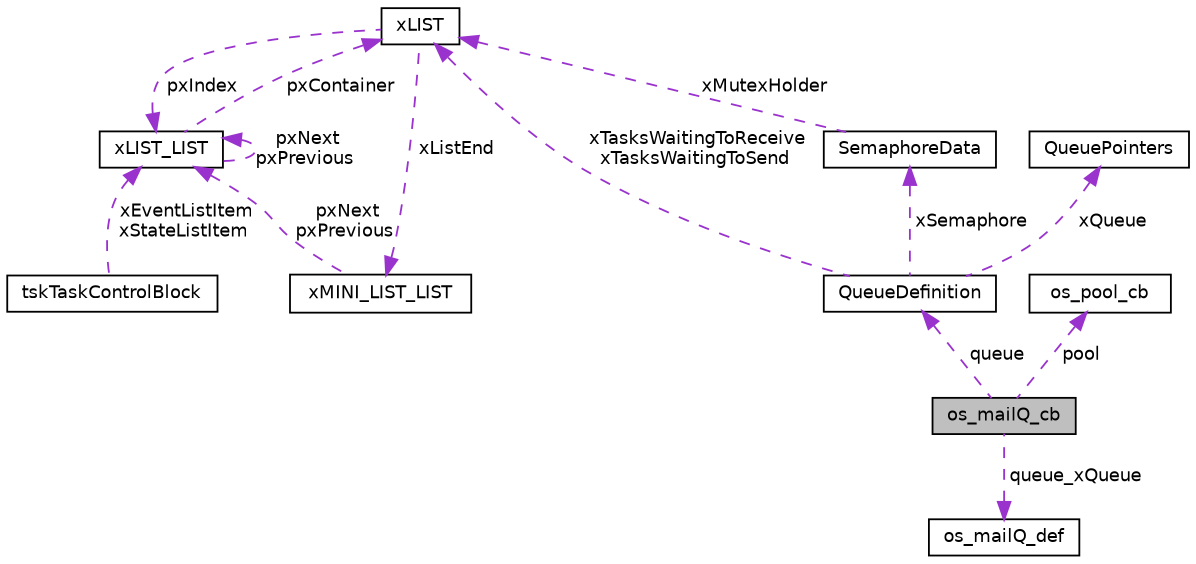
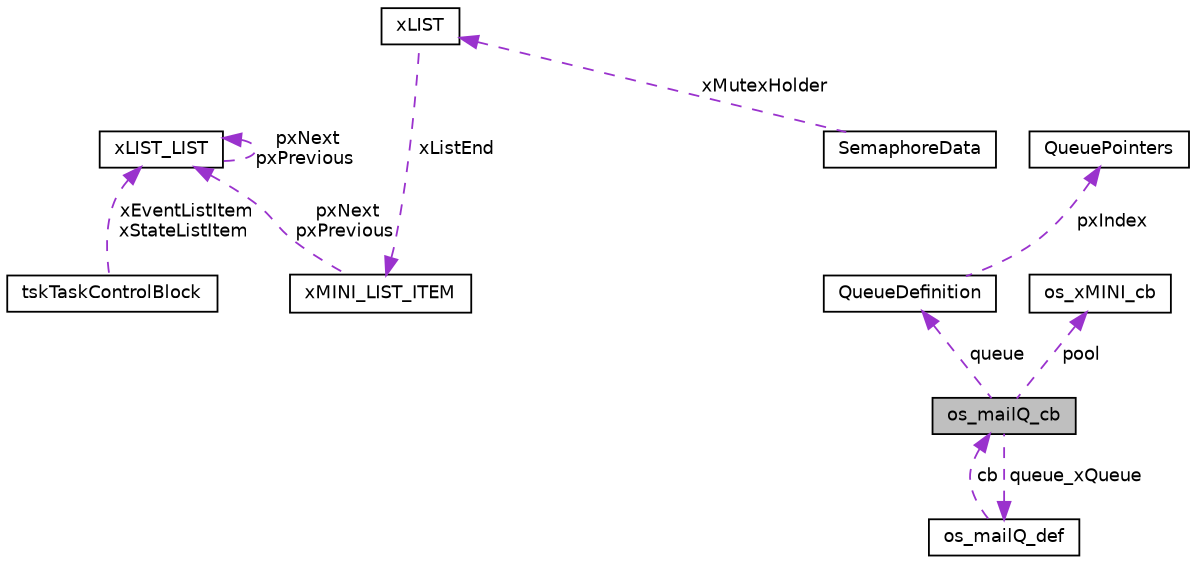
  digraph {
    node [color=black fillcolor=white fontname=Helvetica fontsize=10 shape=record style=filled]
    edge [color=darkorchid3 dir=back fontname=Helvetica fontsize=10 labelfontname=Helvetica labelfontsize=10 style=dashed]
    n1 [fillcolor=grey75 fontcolor=black height=0.2 label=os_mailQ_cb width=0.4]
    n2 [height=0.2 label=os_mailQ_def width=0.4]
    n3 [height=0.2 label=QueueDefinition width=0.4]
    n4 [height=0.2 label=SemaphoreData width=0.4]
    n5 [height=0.2 label=tskTaskControlBlock width=0.4]
    n6 [height=0.2 label=xLIST_LIST width=0.4]
    n7 [height=0.2 label=xLIST width=0.4]
-   n8 [height=0.2 label=xMINI_LIST_LIST width=0.4]
+   n8 [height=0.2 label=xMINI_LIST_ITEM width=0.4]
    n9 [height=0.2 label=QueuePointers width=0.4]
-   n10 [height=0.2 label=os_pool_cb width=0.4]
+   n10 [height=0.2 label=os_xMINI_cb width=0.4]
+   n1 -> n2 [label=" cb"]
    n2 -> n1 [label=" queue_xQueue"]
    n3 -> n1 [label=" queue"]
-   n4 -> n3 [label=" xSemaphore"]
    n6 -> n5 [label=" xEventListItem\nxStateListItem"]
    n6 -> n6 [label=" pxNext\npxPrevious"]
-   n6 -> n7 [label=" pxIndex"]
    n6 -> n8 [label=" pxNext\npxPrevious"]
-   n7 -> n3 [label=" xTasksWaitingToReceive\nxTasksWaitingToSend"]
    n7 -> n4 [label=" xMutexHolder"]
-   n7 -> n6 [label=" pxContainer"]
    n8 -> n7 [label=" xListEnd"]
-   n9 -> n3 [label=" xQueue"]
+   n9 -> n3 [label=" pxIndex"]
    n10 -> n1 [label=" pool"]
  }
